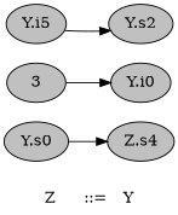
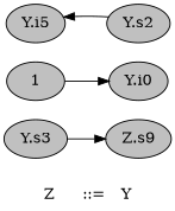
  digraph {
    label="Z	::=	Y"
    rankdir=LR
    node [color=black fillcolor=gray shape=ellipse style=filled]
-   n1 [label="Z.s4"]
-   n2 [label="Y.s0"]
+   n1 [label="Z.s9"]
+   n2 [label="Y.s3"]
    n3 [label="Y.i0"]
-   n4 [label=3]
+   n4 [label=1]
    n5 [label="Y.i5"]
    n6 [label="Y.s2"]
    n2 -> n1
    n4 -> n3
-   n5 -> n6
+   n6 -> n5
  }
